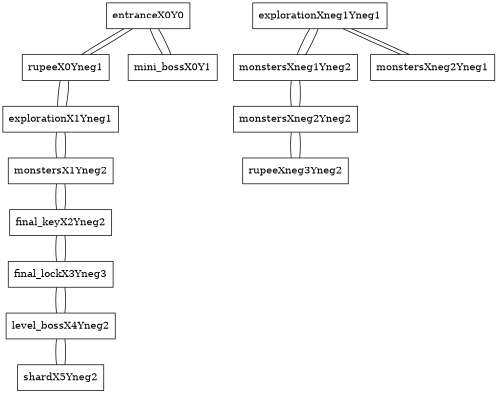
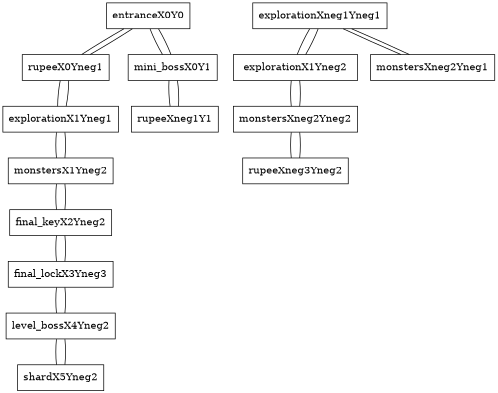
  graph {
    node [shape=box]
    entranceX0Y0
    rupeeX0Yneg1
    mini_bossX0Y1
    explorationX1Yneg1
+   rupeeXneg1Y1
    monstersX1Yneg2
    explorationXneg1Yneg1
-   monstersXneg1Yneg2
+   monstersXneg1Yneg2 [label=explorationX1Yneg2]
    monstersXneg2Yneg1
    monstersXneg2Yneg2
    rupeeXneg3Yneg2
    final_keyX2Yneg2
    n13 [label=final_lockX3Yneg3]
    level_bossX4Yneg2
    shardX5Yneg2
    entranceX0Y0 -- rupeeX0Yneg1
    entranceX0Y0 -- mini_bossX0Y1
    rupeeX0Yneg1 -- entranceX0Y0
    rupeeX0Yneg1 -- explorationX1Yneg1
    mini_bossX0Y1 -- entranceX0Y0
+   mini_bossX0Y1 -- rupeeXneg1Y1
    explorationX1Yneg1 -- rupeeX0Yneg1
    explorationX1Yneg1 -- monstersX1Yneg2
+   rupeeXneg1Y1 -- mini_bossX0Y1
    monstersX1Yneg2 -- explorationX1Yneg1
    monstersX1Yneg2 -- final_keyX2Yneg2
    explorationXneg1Yneg1 -- monstersXneg1Yneg2
    explorationXneg1Yneg1 -- monstersXneg2Yneg1
    monstersXneg1Yneg2 -- explorationXneg1Yneg1
    monstersXneg1Yneg2 -- monstersXneg2Yneg2
    monstersXneg2Yneg1 -- explorationXneg1Yneg1
    monstersXneg2Yneg2 -- monstersXneg1Yneg2
    monstersXneg2Yneg2 -- rupeeXneg3Yneg2
    rupeeXneg3Yneg2 -- monstersXneg2Yneg2
    final_keyX2Yneg2 -- monstersX1Yneg2
    final_keyX2Yneg2 -- n13
    n13 -- final_keyX2Yneg2
    n13 -- level_bossX4Yneg2
    level_bossX4Yneg2 -- n13
    level_bossX4Yneg2 -- shardX5Yneg2
    shardX5Yneg2 -- level_bossX4Yneg2
  }
